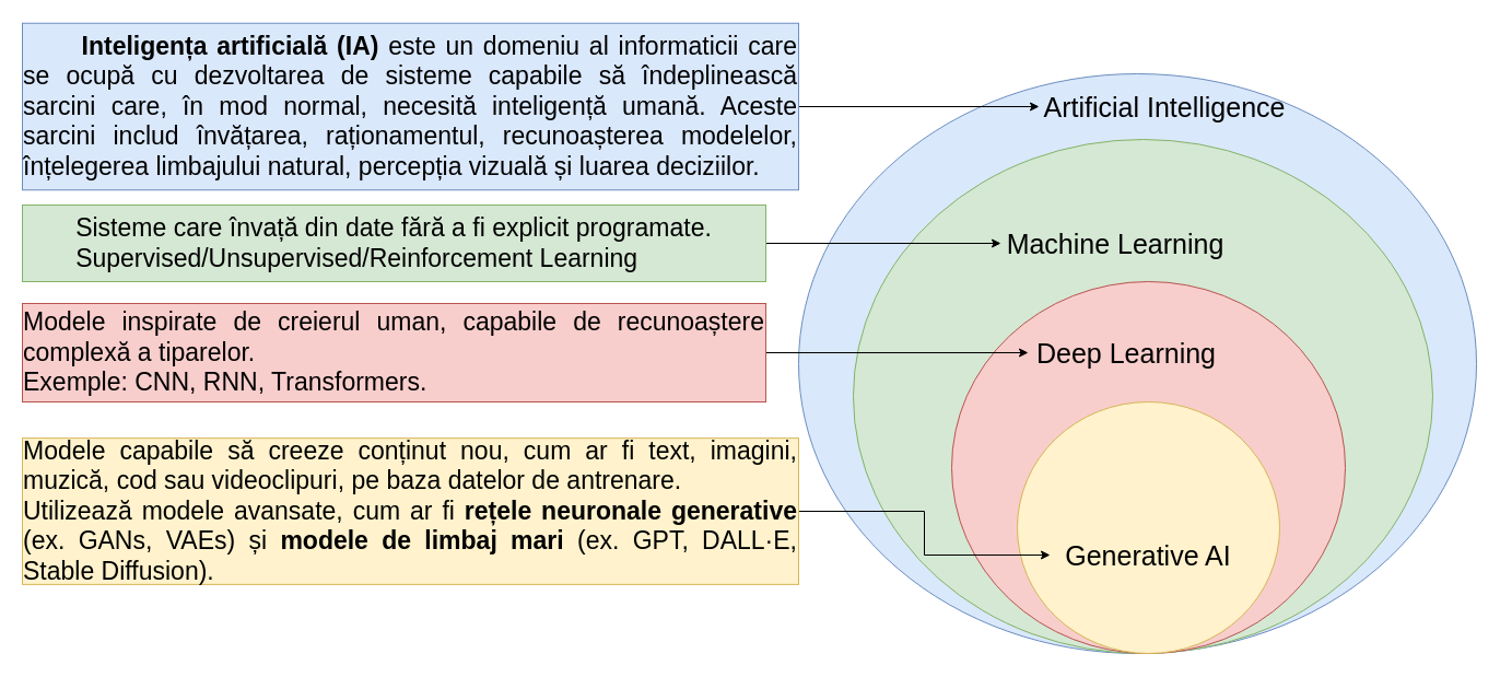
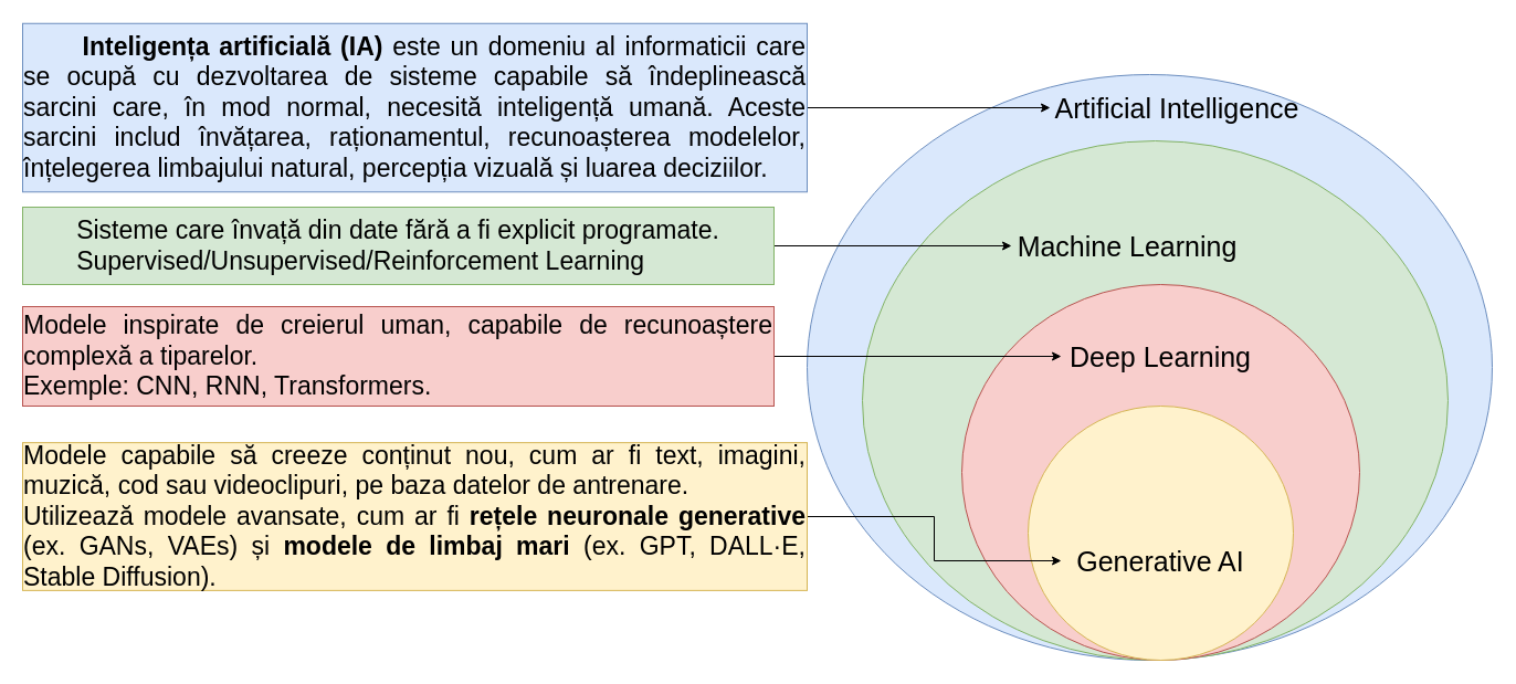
  <mxCell id="0" />
  <mxCell id="1" parent="0" />
  <mxCell id="2" value="" style="ellipse;whiteSpace=wrap;html=1;fillColor=#dae8fc;strokeColor=#6c8ebf;" parent="1" vertex="1"><mxGeometry x="730" y="67" width="620" height="530" as="geometry" /></mxCell>
  <mxCell id="3" value="&lt;font style=&quot;font-size: 25px;&quot;&gt;Artificial Intelligence&lt;/font&gt;" style="text;html=1;align=center;verticalAlign=middle;whiteSpace=wrap;rounded=0;" parent="1" vertex="1"><mxGeometry x="950" y="82" width="230" height="30" as="geometry" /></mxCell>
  <mxCell id="4" value="" style="ellipse;whiteSpace=wrap;html=1;fillColor=#d5e8d4;strokeColor=#82b366;" parent="1" vertex="1"><mxGeometry x="780" y="127" width="530" height="470" as="geometry" /></mxCell>
  <mxCell id="5" value="&lt;font style=&quot;font-size: 25px;&quot;&gt;Machine Learning&lt;/font&gt;" style="text;html=1;align=center;verticalAlign=middle;whiteSpace=wrap;rounded=0;" parent="1" vertex="1"><mxGeometry x="915" y="212" width="210" height="20" as="geometry" /></mxCell>
  <mxCell id="6" value="" style="ellipse;whiteSpace=wrap;html=1;fillColor=#f8cecc;strokeColor=#b85450;" parent="1" vertex="1"><mxGeometry x="870" y="257" width="360" height="340" as="geometry" /></mxCell>
- <mxCell id="7" value="&lt;font style=&quot;font-size: 25px;&quot;&gt;Deep Learning&lt;/font&gt;" style="text;html=1;align=center;verticalAlign=middle;whiteSpace=wrap;rounded=0;" parent="1" vertex="1"><mxGeometry x="940" y="312" width="180" height="20" as="geometry" /></mxCell>
+ <mxCell id="7" value="&lt;font style=&quot;font-size: 25px;&quot;&gt;Deep Learning&lt;/font&gt;" style="text;html=1;align=center;verticalAlign=middle;whiteSpace=wrap;rounded=0;" parent="1" vertex="1"><mxGeometry x="960" y="312" width="180" height="20" as="geometry" /></mxCell>
  <mxCell id="8" value="" style="ellipse;whiteSpace=wrap;html=1;fillColor=#fff2cc;strokeColor=#d6b656;" parent="1" vertex="1"><mxGeometry x="930" y="367" width="240" height="230" as="geometry" /></mxCell>
  <mxCell id="9" value="&lt;font style=&quot;font-size: 25px;&quot;&gt;Generative AI&lt;/font&gt;" style="text;html=1;align=center;verticalAlign=middle;whiteSpace=wrap;rounded=0;" parent="1" vertex="1"><mxGeometry x="960" y="497" width="180" height="20" as="geometry" /></mxCell>
  <mxCell id="10" value="Text" style="text;html=1;align=center;verticalAlign=middle;whiteSpace=wrap;rounded=0;" parent="1" vertex="1"><mxGeometry x="610" y="97" width="60" height="30" as="geometry" /></mxCell>
  <mxCell id="11" style="edgeStyle=orthogonalEdgeStyle;rounded=0;orthogonalLoop=1;jettySize=auto;html=1;exitX=1;exitY=0.5;exitDx=0;exitDy=0;" parent="1" source="12" target="3" edge="1"><mxGeometry relative="1" as="geometry" /></mxCell>
  <mxCell id="12" value="&lt;div style=&quot;text-align: justify;&quot;&gt;&lt;span style=&quot;background-color: transparent; color: light-dark(rgb(0, 0, 0), rgb(255, 255, 255));&quot;&gt;&lt;font style=&quot;font-size: 23px;&quot;&gt;&lt;span style=&quot;white-space: pre;&quot;&gt;&#09;&lt;/span&gt;&lt;b style=&quot;&quot;&gt;Inteligența artificială (IA)&lt;/b&gt; este un domeniu al informaticii care se ocupă cu dezvoltarea de sisteme capabile să îndeplinească sarcini care, în mod normal, necesită inteligență umană. Aceste sarcini includ învățarea, raționamentul, recunoașterea modelelor, înțelegerea limbajului natural, percepția vizuală și luarea deciziilor.&lt;/font&gt;&lt;/span&gt;&lt;/div&gt;" style="rounded=0;whiteSpace=wrap;html=1;fillColor=#dae8fc;strokeColor=#6c8ebf;" parent="1" vertex="1"><mxGeometry x="20" y="20.75" width="710" height="152.5" as="geometry" /></mxCell>
  <mxCell id="13" style="edgeStyle=orthogonalEdgeStyle;rounded=0;orthogonalLoop=1;jettySize=auto;html=1;entryX=0;entryY=0.5;entryDx=0;entryDy=0;" parent="1" source="14" target="5" edge="1"><mxGeometry relative="1" as="geometry" /></mxCell>
  <mxCell id="14" value="&lt;div style=&quot;text-align: justify;&quot;&gt;&lt;font style=&quot;font-size: 23px;&quot;&gt;Sisteme care învață din date fără a fi explicit programate.&lt;/font&gt;&lt;/div&gt;&lt;div style=&quot;text-align: justify;&quot;&gt;&lt;font style=&quot;font-size: 23px;&quot;&gt;Supervised/Unsupervised/Reinforcement Learning&lt;/font&gt;&lt;/div&gt;" style="rounded=0;whiteSpace=wrap;html=1;fillColor=#d5e8d4;strokeColor=#82b366;" parent="1" vertex="1"><mxGeometry x="20" y="187" width="680" height="70" as="geometry" /></mxCell>
  <mxCell id="15" style="edgeStyle=orthogonalEdgeStyle;rounded=0;orthogonalLoop=1;jettySize=auto;html=1;entryX=0;entryY=0.5;entryDx=0;entryDy=0;" parent="1" source="16" target="7" edge="1"><mxGeometry relative="1" as="geometry" /></mxCell>
  <mxCell id="16" value="&lt;div style=&quot;text-align: justify;&quot;&gt;&lt;font style=&quot;font-size: 23px;&quot;&gt;Modele inspirate de creierul uman, capabile de recunoaștere complexă a tiparelor.&lt;/font&gt;&lt;/div&gt;&lt;div style=&quot;text-align: justify;&quot;&gt;&lt;font style=&quot;font-size: 23px;&quot;&gt;Exemple: CNN, RNN, Transformers.&lt;/font&gt;&lt;/div&gt;" style="rounded=0;whiteSpace=wrap;html=1;fillColor=#f8cecc;strokeColor=#b85450;" parent="1" vertex="1"><mxGeometry x="20" y="277" width="680" height="90" as="geometry" /></mxCell>
  <mxCell id="17" style="edgeStyle=orthogonalEdgeStyle;rounded=0;orthogonalLoop=1;jettySize=auto;html=1;" parent="1" source="18" target="9" edge="1"><mxGeometry relative="1" as="geometry" /></mxCell>
  <mxCell id="18" value="&lt;div style=&quot;text-align: justify;&quot;&gt;&lt;font style=&quot;font-size: 23px;&quot;&gt;Modele&amp;nbsp;&lt;span style=&quot;background-color: transparent; color: light-dark(rgb(0, 0, 0), rgb(255, 255, 255)); text-align: center;&quot;&gt;capabile să creeze conținut nou, cum ar fi text, imagini, muzică, cod sau videoclipuri, pe baza datelor de antrenare&lt;/span&gt;&lt;span style=&quot;background-color: transparent; color: light-dark(rgb(0, 0, 0), rgb(255, 255, 255)); text-align: center;&quot;&gt;.&lt;/span&gt;&lt;/font&gt;&lt;/div&gt;&lt;div style=&quot;text-align: justify;&quot;&gt;&lt;font style=&quot;font-size: 23px;&quot;&gt;Utilizează modele avansate, cum ar fi &lt;strong style=&quot;&quot; data-end=&quot;243&quot; data-start=&quot;212&quot;&gt;rețele neuronale generative&lt;/strong&gt; (ex. GANs, VAEs) și &lt;strong style=&quot;&quot; data-end=&quot;289&quot; data-start=&quot;264&quot;&gt;modele de limbaj mari&lt;/strong&gt; (ex. GPT, DALL·E, Stable Diffusion).&lt;/font&gt;&lt;/div&gt;" style="rounded=0;whiteSpace=wrap;html=1;fillColor=#fff2cc;strokeColor=#d6b656;" parent="1" vertex="1"><mxGeometry x="20" y="400.12" width="710" height="133.75" as="geometry" /></mxCell>
